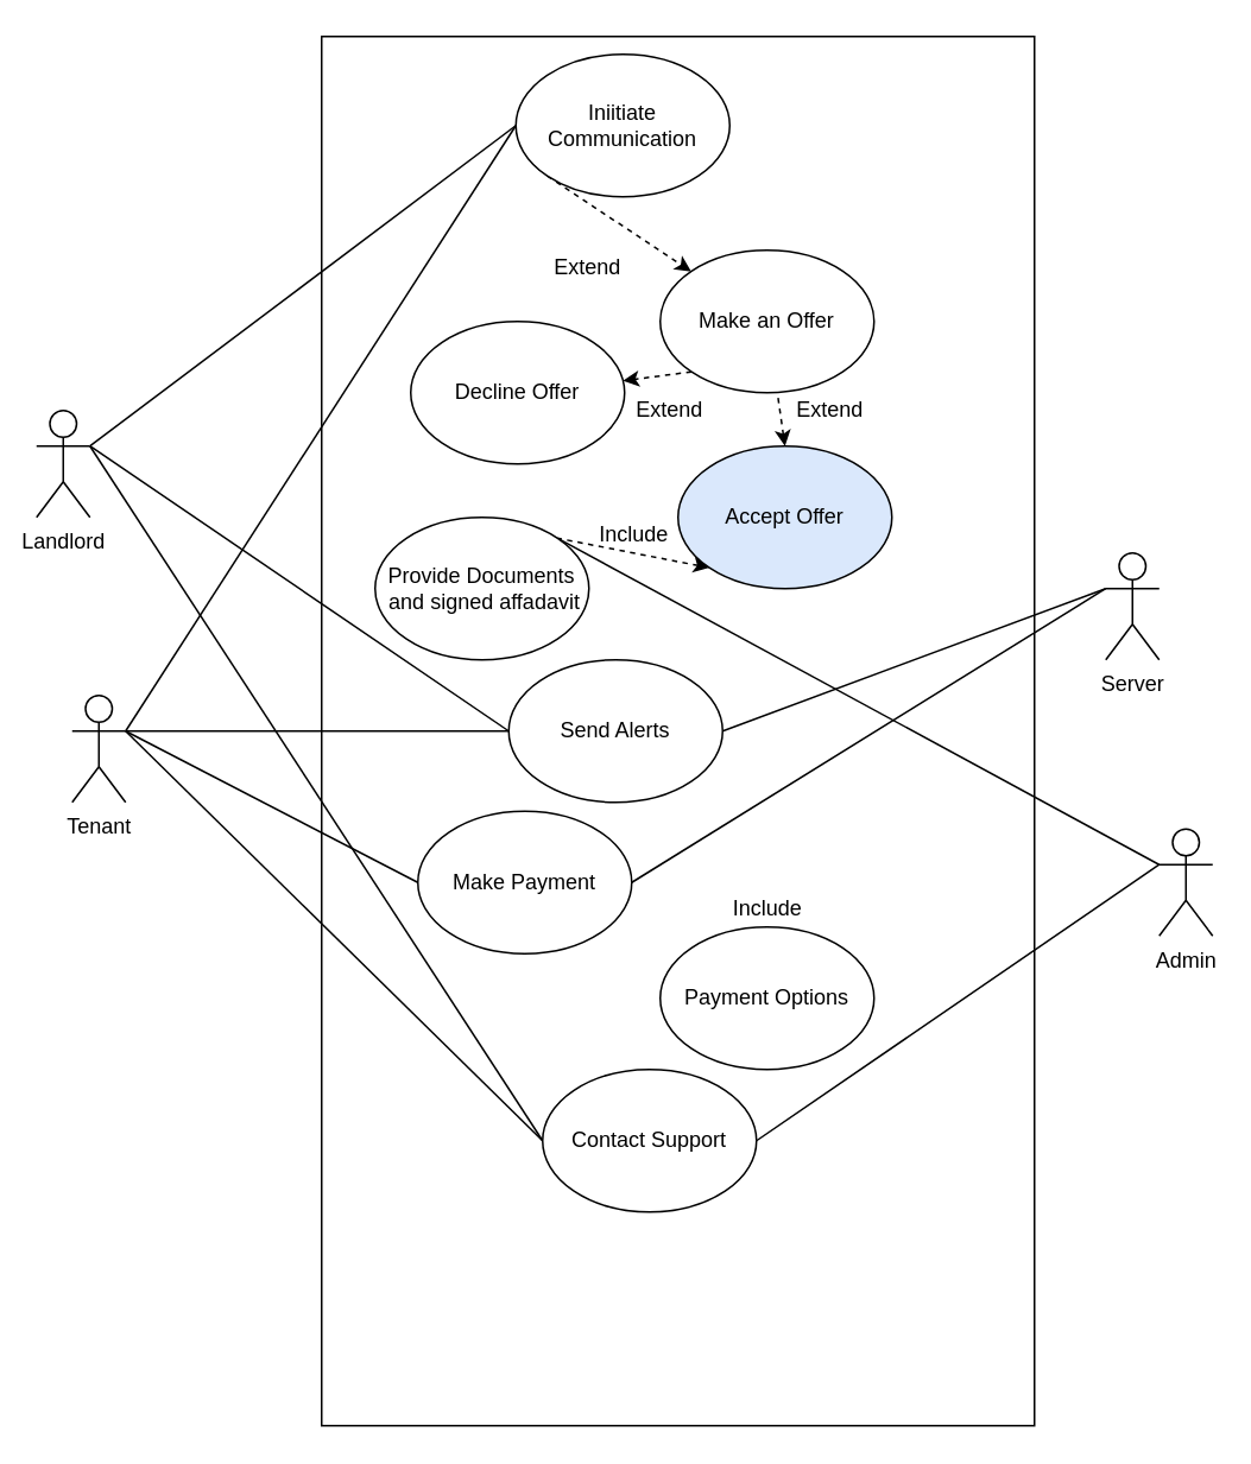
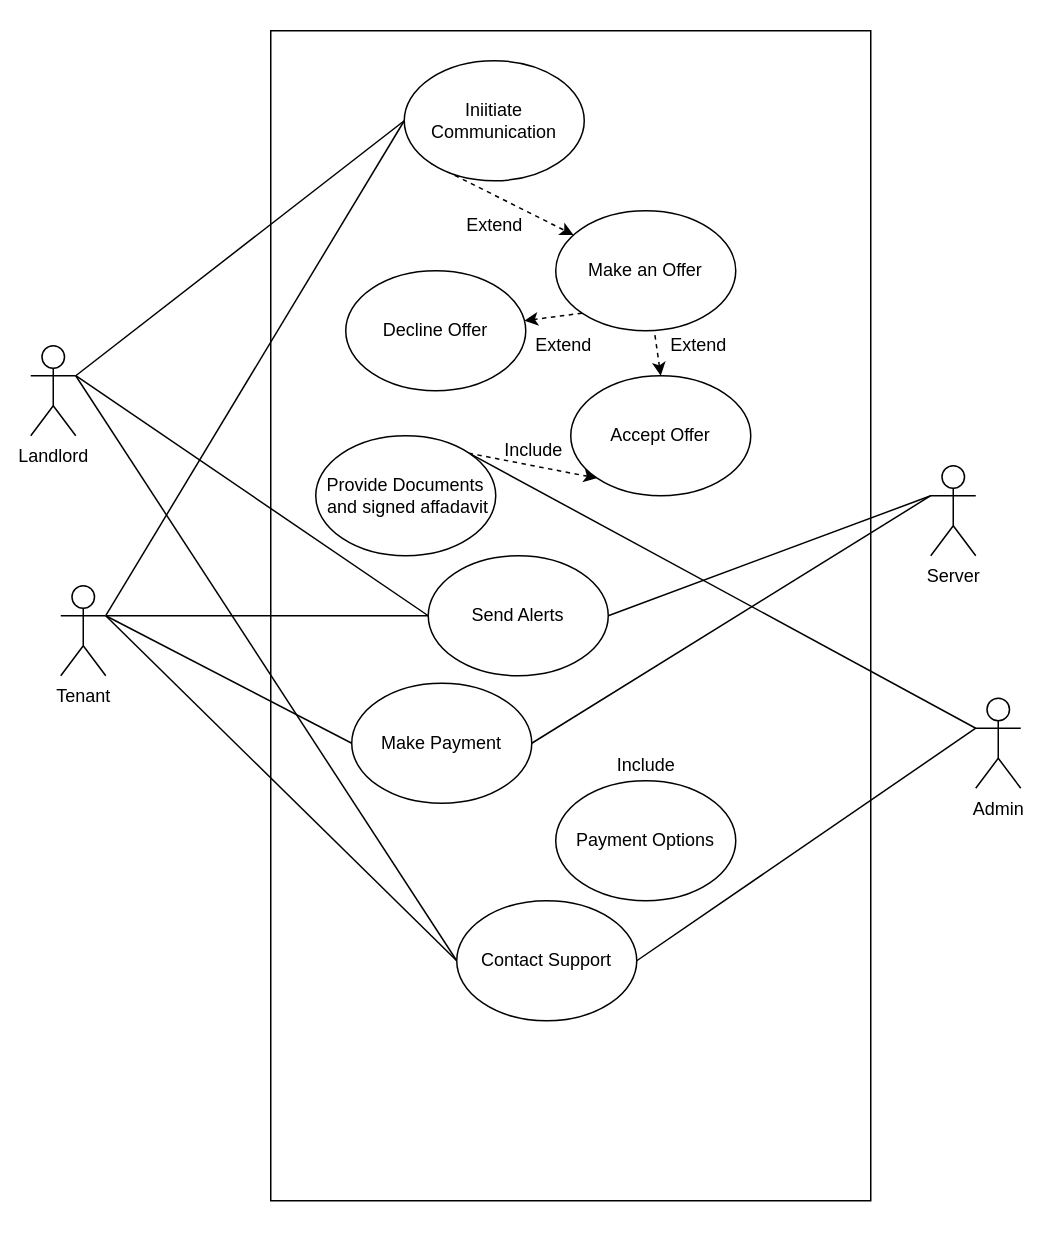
  <mxCell id="0" />
  <mxCell id="1" parent="0" />
  <mxCell id="2" value="Tenant" style="shape=umlActor;verticalLabelPosition=bottom;verticalAlign=top;html=1;outlineConnect=0;" parent="1" vertex="1"><mxGeometry x="40" y="390" width="30" height="60" as="geometry" /></mxCell>
  <mxCell id="3" value="Landlord" style="shape=umlActor;verticalLabelPosition=bottom;verticalAlign=top;html=1;outlineConnect=0;" parent="1" vertex="1"><mxGeometry x="20" y="230" width="30" height="60" as="geometry" /></mxCell>
  <mxCell id="4" value="Server" style="shape=umlActor;verticalLabelPosition=bottom;verticalAlign=top;html=1;outlineConnect=0;" parent="1" vertex="1"><mxGeometry x="620" y="310" width="30" height="60" as="geometry" /></mxCell>
  <mxCell id="5" value="" style="rounded=0;whiteSpace=wrap;html=1;" parent="1" vertex="1"><mxGeometry x="180" y="20" width="400" height="780" as="geometry" /></mxCell>
  <mxCell id="6" style="edgeStyle=none;rounded=0;orthogonalLoop=1;jettySize=auto;html=1;exitX=0;exitY=0.333;exitDx=0;exitDy=0;exitPerimeter=0;entryX=1;entryY=0;entryDx=0;entryDy=0;startArrow=none;startFill=0;endArrow=none;endFill=0;" parent="1" source="7" target="21" edge="1"><mxGeometry relative="1" as="geometry" /></mxCell>
  <mxCell id="7" value="Admin" style="shape=umlActor;verticalLabelPosition=bottom;verticalAlign=top;html=1;outlineConnect=0;" parent="1" vertex="1"><mxGeometry x="650" y="465" width="30" height="60" as="geometry" /></mxCell>
  <mxCell id="8" style="edgeStyle=none;rounded=0;orthogonalLoop=1;jettySize=auto;html=1;exitX=0;exitY=0.5;exitDx=0;exitDy=0;entryX=1;entryY=0.333;entryDx=0;entryDy=0;entryPerimeter=0;startArrow=none;startFill=0;endArrow=none;endFill=0;" parent="1" source="11" target="3" edge="1"><mxGeometry relative="1" as="geometry" /></mxCell>
  <mxCell id="9" style="edgeStyle=none;rounded=0;orthogonalLoop=1;jettySize=auto;html=1;exitX=0;exitY=0.5;exitDx=0;exitDy=0;entryX=1;entryY=0.333;entryDx=0;entryDy=0;entryPerimeter=0;startArrow=none;startFill=0;endArrow=none;endFill=0;" parent="1" source="11" target="2" edge="1"><mxGeometry relative="1" as="geometry" /></mxCell>
  <mxCell id="10" style="edgeStyle=none;rounded=0;orthogonalLoop=1;jettySize=auto;html=1;exitX=0;exitY=1;exitDx=0;exitDy=0;startArrow=none;startFill=0;endArrow=classic;endFill=1;dashed=1;" parent="1" source="11" target="13" edge="1"><mxGeometry relative="1" as="geometry" /></mxCell>
- <mxCell id="11" value="Iniitiate Communication" style="ellipse;whiteSpace=wrap;html=1;" parent="1" vertex="1"><mxGeometry x="289" y="30" width="120" height="80" as="geometry" /></mxCell>
+ <mxCell id="11" value="Iniitiate Communication" style="ellipse;whiteSpace=wrap;html=1;" parent="1" vertex="1"><mxGeometry x="269" y="40" width="120" height="80" as="geometry" /></mxCell>
  <mxCell id="12" style="edgeStyle=none;rounded=0;orthogonalLoop=1;jettySize=auto;html=1;exitX=0;exitY=1;exitDx=0;exitDy=0;dashed=1;startArrow=none;startFill=0;endArrow=classic;endFill=1;" parent="1" source="13" target="15" edge="1"><mxGeometry relative="1" as="geometry" /></mxCell>
  <mxCell id="13" value="Make an Offer" style="ellipse;whiteSpace=wrap;html=1;" parent="1" vertex="1"><mxGeometry x="370" y="140" width="120" height="80" as="geometry" /></mxCell>
  <mxCell id="14" value="Extend" style="text;html=1;align=center;verticalAlign=middle;resizable=0;points=[];autosize=1;strokeColor=none;fillColor=none;" parent="1" vertex="1"><mxGeometry x="304" y="140" width="50" height="20" as="geometry" /></mxCell>
  <mxCell id="15" value="Decline Offer" style="ellipse;whiteSpace=wrap;html=1;" parent="1" vertex="1"><mxGeometry x="230" y="180" width="120" height="80" as="geometry" /></mxCell>
  <mxCell id="16" style="edgeStyle=none;rounded=0;orthogonalLoop=1;jettySize=auto;html=1;exitX=0.5;exitY=0;exitDx=0;exitDy=0;dashed=1;startArrow=classic;startFill=1;endArrow=none;endFill=0;" parent="1" source="18" target="13" edge="1"><mxGeometry relative="1" as="geometry" /></mxCell>
  <mxCell id="17" style="edgeStyle=none;rounded=0;orthogonalLoop=1;jettySize=auto;html=1;exitX=0;exitY=1;exitDx=0;exitDy=0;entryX=1;entryY=0;entryDx=0;entryDy=0;dashed=1;startArrow=classic;startFill=1;endArrow=none;endFill=0;" parent="1" source="18" target="21" edge="1"><mxGeometry relative="1" as="geometry" /></mxCell>
- <mxCell id="18" value="Accept Offer" style="ellipse;whiteSpace=wrap;html=1;fillColor=#dae8fc;" parent="1" vertex="1"><mxGeometry x="380" y="250" width="120" height="80" as="geometry" /></mxCell>
+ <mxCell id="18" value="Accept Offer" style="ellipse;whiteSpace=wrap;html=1;" parent="1" vertex="1"><mxGeometry x="380" y="250" width="120" height="80" as="geometry" /></mxCell>
  <mxCell id="19" value="Extend" style="text;html=1;align=center;verticalAlign=middle;resizable=0;points=[];autosize=1;strokeColor=none;fillColor=none;" parent="1" vertex="1"><mxGeometry x="350" y="220" width="50" height="20" as="geometry" /></mxCell>
  <mxCell id="20" value="Extend" style="text;html=1;align=center;verticalAlign=middle;resizable=0;points=[];autosize=1;strokeColor=none;fillColor=none;" parent="1" vertex="1"><mxGeometry x="440" y="220" width="50" height="20" as="geometry" /></mxCell>
  <mxCell id="21" value="Provide Documents&lt;br&gt;&amp;nbsp;and signed affadavit" style="ellipse;whiteSpace=wrap;html=1;" parent="1" vertex="1"><mxGeometry x="210" y="290" width="120" height="80" as="geometry" /></mxCell>
  <mxCell id="22" value="Include" style="text;html=1;align=center;verticalAlign=middle;resizable=0;points=[];autosize=1;strokeColor=none;fillColor=none;" parent="1" vertex="1"><mxGeometry x="330" y="290" width="50" height="20" as="geometry" /></mxCell>
  <mxCell id="23" style="edgeStyle=none;rounded=0;orthogonalLoop=1;jettySize=auto;html=1;exitX=1;exitY=0.5;exitDx=0;exitDy=0;entryX=0;entryY=0.333;entryDx=0;entryDy=0;entryPerimeter=0;startArrow=none;startFill=0;endArrow=none;endFill=0;" parent="1" source="25" target="4" edge="1"><mxGeometry relative="1" as="geometry" /></mxCell>
  <mxCell id="24" style="edgeStyle=none;rounded=0;orthogonalLoop=1;jettySize=auto;html=1;exitX=0;exitY=0.5;exitDx=0;exitDy=0;startArrow=none;startFill=0;endArrow=none;endFill=0;" parent="1" source="25" edge="1"><mxGeometry relative="1" as="geometry"><mxPoint x="70" y="410" as="targetPoint" /></mxGeometry></mxCell>
  <mxCell id="25" value="Make Payment" style="ellipse;whiteSpace=wrap;html=1;" parent="1" vertex="1"><mxGeometry x="234" y="455" width="120" height="80" as="geometry" /></mxCell>
  <mxCell id="26" value="Payment Options" style="ellipse;whiteSpace=wrap;html=1;" parent="1" vertex="1"><mxGeometry x="370" y="520" width="120" height="80" as="geometry" /></mxCell>
  <mxCell id="27" value="Include" style="text;html=1;align=center;verticalAlign=middle;resizable=0;points=[];autosize=1;strokeColor=none;fillColor=none;" parent="1" vertex="1"><mxGeometry x="405" y="500" width="50" height="20" as="geometry" /></mxCell>
  <mxCell id="28" style="edgeStyle=none;rounded=0;orthogonalLoop=1;jettySize=auto;html=1;exitX=0;exitY=0.5;exitDx=0;exitDy=0;startArrow=none;startFill=0;endArrow=none;endFill=0;" parent="1" source="31" edge="1"><mxGeometry relative="1" as="geometry"><mxPoint x="70" y="410" as="targetPoint" /></mxGeometry></mxCell>
  <mxCell id="29" style="edgeStyle=none;rounded=0;orthogonalLoop=1;jettySize=auto;html=1;exitX=1;exitY=0.5;exitDx=0;exitDy=0;entryX=0;entryY=0.333;entryDx=0;entryDy=0;entryPerimeter=0;startArrow=none;startFill=0;endArrow=none;endFill=0;" parent="1" source="31" target="7" edge="1"><mxGeometry relative="1" as="geometry" /></mxCell>
  <mxCell id="30" style="edgeStyle=none;rounded=0;orthogonalLoop=1;jettySize=auto;html=1;exitX=0;exitY=0.5;exitDx=0;exitDy=0;entryX=1;entryY=0.333;entryDx=0;entryDy=0;entryPerimeter=0;startArrow=none;startFill=0;endArrow=none;endFill=0;" parent="1" source="31" target="3" edge="1"><mxGeometry relative="1" as="geometry" /></mxCell>
  <mxCell id="31" value="Contact Support" style="ellipse;whiteSpace=wrap;html=1;" parent="1" vertex="1"><mxGeometry x="304" y="600" width="120" height="80" as="geometry" /></mxCell>
  <mxCell id="32" style="edgeStyle=none;rounded=0;orthogonalLoop=1;jettySize=auto;html=1;exitX=1;exitY=0.5;exitDx=0;exitDy=0;startArrow=none;startFill=0;endArrow=none;endFill=0;" parent="1" source="35" edge="1"><mxGeometry relative="1" as="geometry"><mxPoint x="620" y="330" as="targetPoint" /></mxGeometry></mxCell>
  <mxCell id="33" style="edgeStyle=none;rounded=0;orthogonalLoop=1;jettySize=auto;html=1;exitX=0;exitY=0.5;exitDx=0;exitDy=0;entryX=1;entryY=0.333;entryDx=0;entryDy=0;entryPerimeter=0;startArrow=none;startFill=0;endArrow=none;endFill=0;" parent="1" source="35" target="3" edge="1"><mxGeometry relative="1" as="geometry" /></mxCell>
  <mxCell id="34" style="edgeStyle=none;rounded=0;orthogonalLoop=1;jettySize=auto;html=1;exitX=0;exitY=0.5;exitDx=0;exitDy=0;startArrow=none;startFill=0;endArrow=none;endFill=0;" parent="1" source="35" edge="1"><mxGeometry relative="1" as="geometry"><mxPoint x="70" y="410" as="targetPoint" /></mxGeometry></mxCell>
  <mxCell id="35" value="Send Alerts" style="ellipse;whiteSpace=wrap;html=1;" parent="1" vertex="1"><mxGeometry x="285" y="370" width="120" height="80" as="geometry" /></mxCell>
